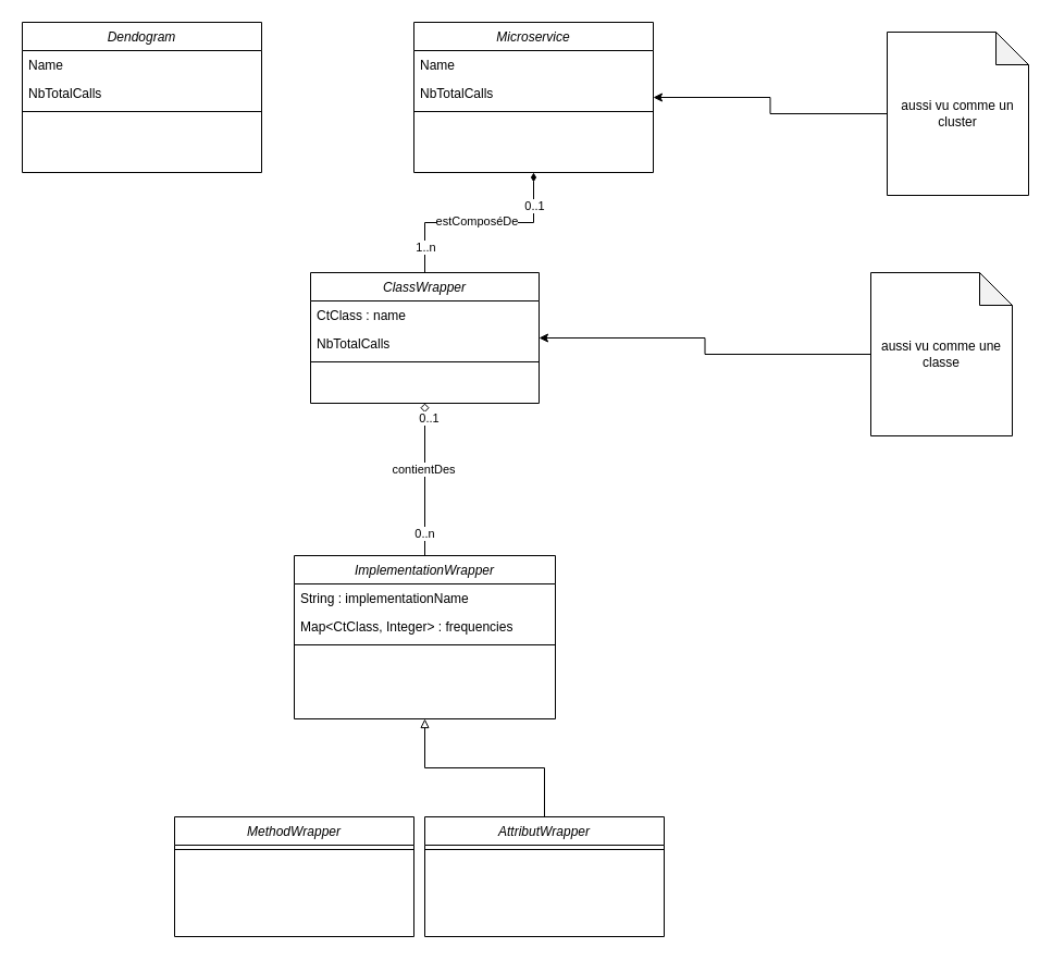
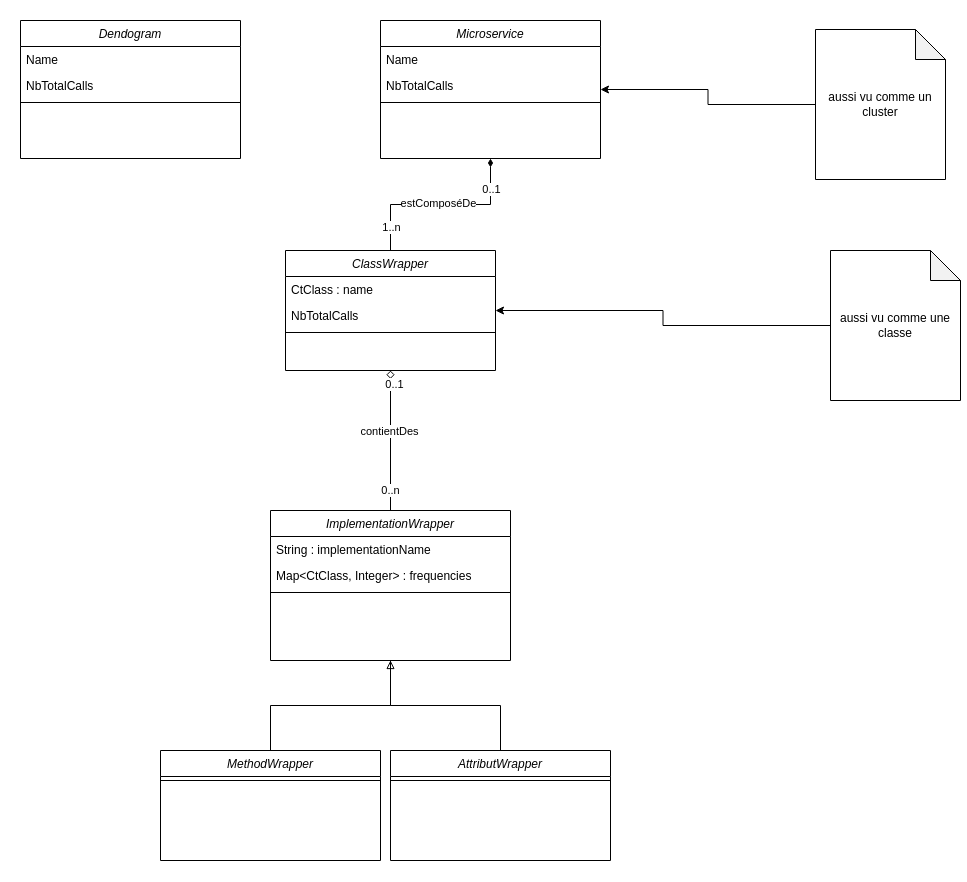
  <mxCell id="0" />
  <mxCell id="1" parent="0" />
  <mxCell id="2" value="Dendogram" style="swimlane;fontStyle=2;align=center;verticalAlign=top;childLayout=stackLayout;horizontal=1;startSize=26;horizontalStack=0;resizeParent=1;resizeLast=0;collapsible=1;marginBottom=0;rounded=0;shadow=0;strokeWidth=1;" vertex="1" parent="1"><mxGeometry x="20" y="20" width="220" height="138" as="geometry"><mxRectangle x="230" y="140" width="160" height="26" as="alternateBounds" /></mxGeometry></mxCell>
  <mxCell id="3" value="Name" style="text;align=left;verticalAlign=top;spacingLeft=4;spacingRight=4;overflow=hidden;rotatable=0;points=[[0,0.5],[1,0.5]];portConstraint=eastwest;rounded=0;shadow=0;html=0;" vertex="1" parent="2"><mxGeometry y="26" width="220" height="26" as="geometry" /></mxCell>
  <mxCell id="4" value="NbTotalCalls" style="text;align=left;verticalAlign=top;spacingLeft=4;spacingRight=4;overflow=hidden;rotatable=0;points=[[0,0.5],[1,0.5]];portConstraint=eastwest;rounded=0;shadow=0;html=0;" vertex="1" parent="2"><mxGeometry y="52" width="220" height="26" as="geometry" /></mxCell>
  <mxCell id="5" value="" style="line;html=1;strokeWidth=1;align=left;verticalAlign=middle;spacingTop=-1;spacingLeft=3;spacingRight=3;rotatable=0;labelPosition=right;points=[];portConstraint=eastwest;" vertex="1" parent="2"><mxGeometry y="78" width="220" height="8" as="geometry" /></mxCell>
  <mxCell id="6" style="edgeStyle=orthogonalEdgeStyle;rounded=0;orthogonalLoop=1;jettySize=auto;html=1;startArrow=diamondThin;startFill=1;endArrow=none;endFill=0;" edge="1" parent="1" source="10" target="20"><mxGeometry relative="1" as="geometry" /></mxCell>
  <mxCell id="7" value="estComposéDe" style="edgeLabel;html=1;align=center;verticalAlign=middle;resizable=0;points=[];" vertex="1" connectable="0" parent="6"><mxGeometry x="0.029" y="-2" relative="1" as="geometry"><mxPoint as="offset" /></mxGeometry></mxCell>
  <mxCell id="8" value="1..n" style="edgeLabel;html=1;align=center;verticalAlign=middle;resizable=0;points=[];" vertex="1" connectable="0" parent="6"><mxGeometry x="0.748" relative="1" as="geometry"><mxPoint as="offset" /></mxGeometry></mxCell>
  <mxCell id="9" value="0..1" style="edgeLabel;html=1;align=center;verticalAlign=middle;resizable=0;points=[];" vertex="1" connectable="0" parent="6"><mxGeometry x="-0.69" relative="1" as="geometry"><mxPoint as="offset" /></mxGeometry></mxCell>
  <mxCell id="10" value="Microservice" style="swimlane;fontStyle=2;align=center;verticalAlign=top;childLayout=stackLayout;horizontal=1;startSize=26;horizontalStack=0;resizeParent=1;resizeLast=0;collapsible=1;marginBottom=0;rounded=0;shadow=0;strokeWidth=1;" vertex="1" parent="1"><mxGeometry x="380" y="20" width="220" height="138" as="geometry"><mxRectangle x="230" y="140" width="160" height="26" as="alternateBounds" /></mxGeometry></mxCell>
  <mxCell id="11" value="Name" style="text;align=left;verticalAlign=top;spacingLeft=4;spacingRight=4;overflow=hidden;rotatable=0;points=[[0,0.5],[1,0.5]];portConstraint=eastwest;rounded=0;shadow=0;html=0;" vertex="1" parent="10"><mxGeometry y="26" width="220" height="26" as="geometry" /></mxCell>
  <mxCell id="12" value="NbTotalCalls" style="text;align=left;verticalAlign=top;spacingLeft=4;spacingRight=4;overflow=hidden;rotatable=0;points=[[0,0.5],[1,0.5]];portConstraint=eastwest;rounded=0;shadow=0;html=0;" vertex="1" parent="10"><mxGeometry y="52" width="220" height="26" as="geometry" /></mxCell>
  <mxCell id="13" value="" style="line;html=1;strokeWidth=1;align=left;verticalAlign=middle;spacingTop=-1;spacingLeft=3;spacingRight=3;rotatable=0;labelPosition=right;points=[];portConstraint=eastwest;" vertex="1" parent="10"><mxGeometry y="78" width="220" height="8" as="geometry" /></mxCell>
  <mxCell id="14" style="edgeStyle=orthogonalEdgeStyle;rounded=0;orthogonalLoop=1;jettySize=auto;html=1;" edge="1" parent="1" source="15" target="10"><mxGeometry relative="1" as="geometry" /></mxCell>
  <mxCell id="15" value="aussi vu comme un cluster" style="shape=note;whiteSpace=wrap;html=1;backgroundOutline=1;darkOpacity=0.05;" vertex="1" parent="1"><mxGeometry x="815" y="29" width="130" height="150" as="geometry" /></mxCell>
  <mxCell id="16" style="edgeStyle=orthogonalEdgeStyle;rounded=0;orthogonalLoop=1;jettySize=auto;html=1;startArrow=diamond;startFill=0;endArrow=none;endFill=0;" edge="1" parent="1" source="20" target="26"><mxGeometry relative="1" as="geometry" /></mxCell>
  <mxCell id="17" value="0..n" style="edgeLabel;html=1;align=center;verticalAlign=middle;resizable=0;points=[];" vertex="1" connectable="0" parent="16"><mxGeometry x="0.694" y="-1" relative="1" as="geometry"><mxPoint as="offset" /></mxGeometry></mxCell>
  <mxCell id="18" value="0..1" style="edgeLabel;html=1;align=center;verticalAlign=middle;resizable=0;points=[];" vertex="1" connectable="0" parent="16"><mxGeometry x="-0.816" y="3" relative="1" as="geometry"><mxPoint as="offset" /></mxGeometry></mxCell>
  <mxCell id="19" value="contientDes" style="edgeLabel;html=1;align=center;verticalAlign=middle;resizable=0;points=[];" vertex="1" connectable="0" parent="16"><mxGeometry x="-0.139" y="-2" relative="1" as="geometry"><mxPoint as="offset" /></mxGeometry></mxCell>
  <mxCell id="20" value="ClassWrapper" style="swimlane;fontStyle=2;align=center;verticalAlign=top;childLayout=stackLayout;horizontal=1;startSize=26;horizontalStack=0;resizeParent=1;resizeLast=0;collapsible=1;marginBottom=0;rounded=0;shadow=0;strokeWidth=1;" vertex="1" parent="1"><mxGeometry x="285" y="250" width="210" height="120" as="geometry"><mxRectangle x="230" y="140" width="160" height="26" as="alternateBounds" /></mxGeometry></mxCell>
  <mxCell id="21" value="CtClass : name" style="text;align=left;verticalAlign=top;spacingLeft=4;spacingRight=4;overflow=hidden;rotatable=0;points=[[0,0.5],[1,0.5]];portConstraint=eastwest;rounded=0;shadow=0;html=0;" vertex="1" parent="20"><mxGeometry y="26" width="210" height="26" as="geometry" /></mxCell>
  <mxCell id="22" value="NbTotalCalls" style="text;align=left;verticalAlign=top;spacingLeft=4;spacingRight=4;overflow=hidden;rotatable=0;points=[[0,0.5],[1,0.5]];portConstraint=eastwest;rounded=0;shadow=0;html=0;" vertex="1" parent="20"><mxGeometry y="52" width="210" height="26" as="geometry" /></mxCell>
  <mxCell id="23" value="" style="line;html=1;strokeWidth=1;align=left;verticalAlign=middle;spacingTop=-1;spacingLeft=3;spacingRight=3;rotatable=0;labelPosition=right;points=[];portConstraint=eastwest;" vertex="1" parent="20"><mxGeometry y="78" width="210" height="8" as="geometry" /></mxCell>
  <mxCell id="24" style="edgeStyle=orthogonalEdgeStyle;rounded=0;orthogonalLoop=1;jettySize=auto;html=1;" edge="1" parent="1" source="25" target="20"><mxGeometry relative="1" as="geometry" /></mxCell>
- <mxCell id="25" value="aussi vu comme une classe" style="shape=note;whiteSpace=wrap;html=1;backgroundOutline=1;darkOpacity=0.05;" vertex="1" parent="1"><mxGeometry x="800" y="250" width="130" height="150" as="geometry" /></mxCell>
+ <mxCell id="25" value="aussi vu comme une classe" style="shape=note;whiteSpace=wrap;html=1;backgroundOutline=1;darkOpacity=0.05;" vertex="1" parent="1"><mxGeometry x="830" y="250" width="130" height="150" as="geometry" /></mxCell>
  <mxCell id="26" value="ImplementationWrapper" style="swimlane;fontStyle=2;align=center;verticalAlign=top;childLayout=stackLayout;horizontal=1;startSize=26;horizontalStack=0;resizeParent=1;resizeLast=0;collapsible=1;marginBottom=0;rounded=0;shadow=0;strokeWidth=1;" vertex="1" parent="1"><mxGeometry x="270" y="510" width="240" height="150" as="geometry"><mxRectangle x="230" y="140" width="160" height="26" as="alternateBounds" /></mxGeometry></mxCell>
  <mxCell id="27" value="String : implementationName" style="text;align=left;verticalAlign=top;spacingLeft=4;spacingRight=4;overflow=hidden;rotatable=0;points=[[0,0.5],[1,0.5]];portConstraint=eastwest;rounded=0;shadow=0;html=0;" vertex="1" parent="26"><mxGeometry y="26" width="240" height="26" as="geometry" /></mxCell>
  <mxCell id="28" value="Map&lt;CtClass, Integer&gt; : frequencies" style="text;align=left;verticalAlign=top;spacingLeft=4;spacingRight=4;overflow=hidden;rotatable=0;points=[[0,0.5],[1,0.5]];portConstraint=eastwest;rounded=0;shadow=0;html=0;" vertex="1" parent="26"><mxGeometry y="52" width="240" height="26" as="geometry" /></mxCell>
  <mxCell id="29" value="" style="line;html=1;strokeWidth=1;align=left;verticalAlign=middle;spacingTop=-1;spacingLeft=3;spacingRight=3;rotatable=0;labelPosition=right;points=[];portConstraint=eastwest;" vertex="1" parent="26"><mxGeometry y="78" width="240" height="8" as="geometry" /></mxCell>
+ <mxCell id="30" style="edgeStyle=orthogonalEdgeStyle;rounded=0;orthogonalLoop=1;jettySize=auto;html=1;endArrow=block;endFill=0;" edge="1" parent="1" source="31" target="26"><mxGeometry relative="1" as="geometry" /></mxCell>
  <mxCell id="31" value="MethodWrapper" style="swimlane;fontStyle=2;align=center;verticalAlign=top;childLayout=stackLayout;horizontal=1;startSize=26;horizontalStack=0;resizeParent=1;resizeLast=0;collapsible=1;marginBottom=0;rounded=0;shadow=0;strokeWidth=1;" vertex="1" parent="1"><mxGeometry x="160" y="750" width="220" height="110" as="geometry"><mxRectangle x="230" y="140" width="160" height="26" as="alternateBounds" /></mxGeometry></mxCell>
  <mxCell id="32" value="" style="line;html=1;strokeWidth=1;align=left;verticalAlign=middle;spacingTop=-1;spacingLeft=3;spacingRight=3;rotatable=0;labelPosition=right;points=[];portConstraint=eastwest;" vertex="1" parent="31"><mxGeometry y="26" width="220" height="8" as="geometry" /></mxCell>
- <mxCell id="33" style="edgeStyle=orthogonalEdgeStyle;rounded=0;orthogonalLoop=1;jettySize=auto;html=1;endArrow=block;endFill=0;" edge="1" parent="1" source="34" target="26"><mxGeometry relative="1" as="geometry" /></mxCell>
+ <mxCell id="33" style="edgeStyle=orthogonalEdgeStyle;rounded=0;orthogonalLoop=1;jettySize=auto;html=1;endArrow=none;endFill=0;" edge="1" parent="1" source="34" target="26"><mxGeometry relative="1" as="geometry" /></mxCell>
  <mxCell id="34" value="AttributWrapper" style="swimlane;fontStyle=2;align=center;verticalAlign=top;childLayout=stackLayout;horizontal=1;startSize=26;horizontalStack=0;resizeParent=1;resizeLast=0;collapsible=1;marginBottom=0;rounded=0;shadow=0;strokeWidth=1;" vertex="1" parent="1"><mxGeometry x="390" y="750" width="220" height="110" as="geometry"><mxRectangle x="230" y="140" width="160" height="26" as="alternateBounds" /></mxGeometry></mxCell>
  <mxCell id="35" value="" style="line;html=1;strokeWidth=1;align=left;verticalAlign=middle;spacingTop=-1;spacingLeft=3;spacingRight=3;rotatable=0;labelPosition=right;points=[];portConstraint=eastwest;" vertex="1" parent="34"><mxGeometry y="26" width="220" height="8" as="geometry" /></mxCell>
